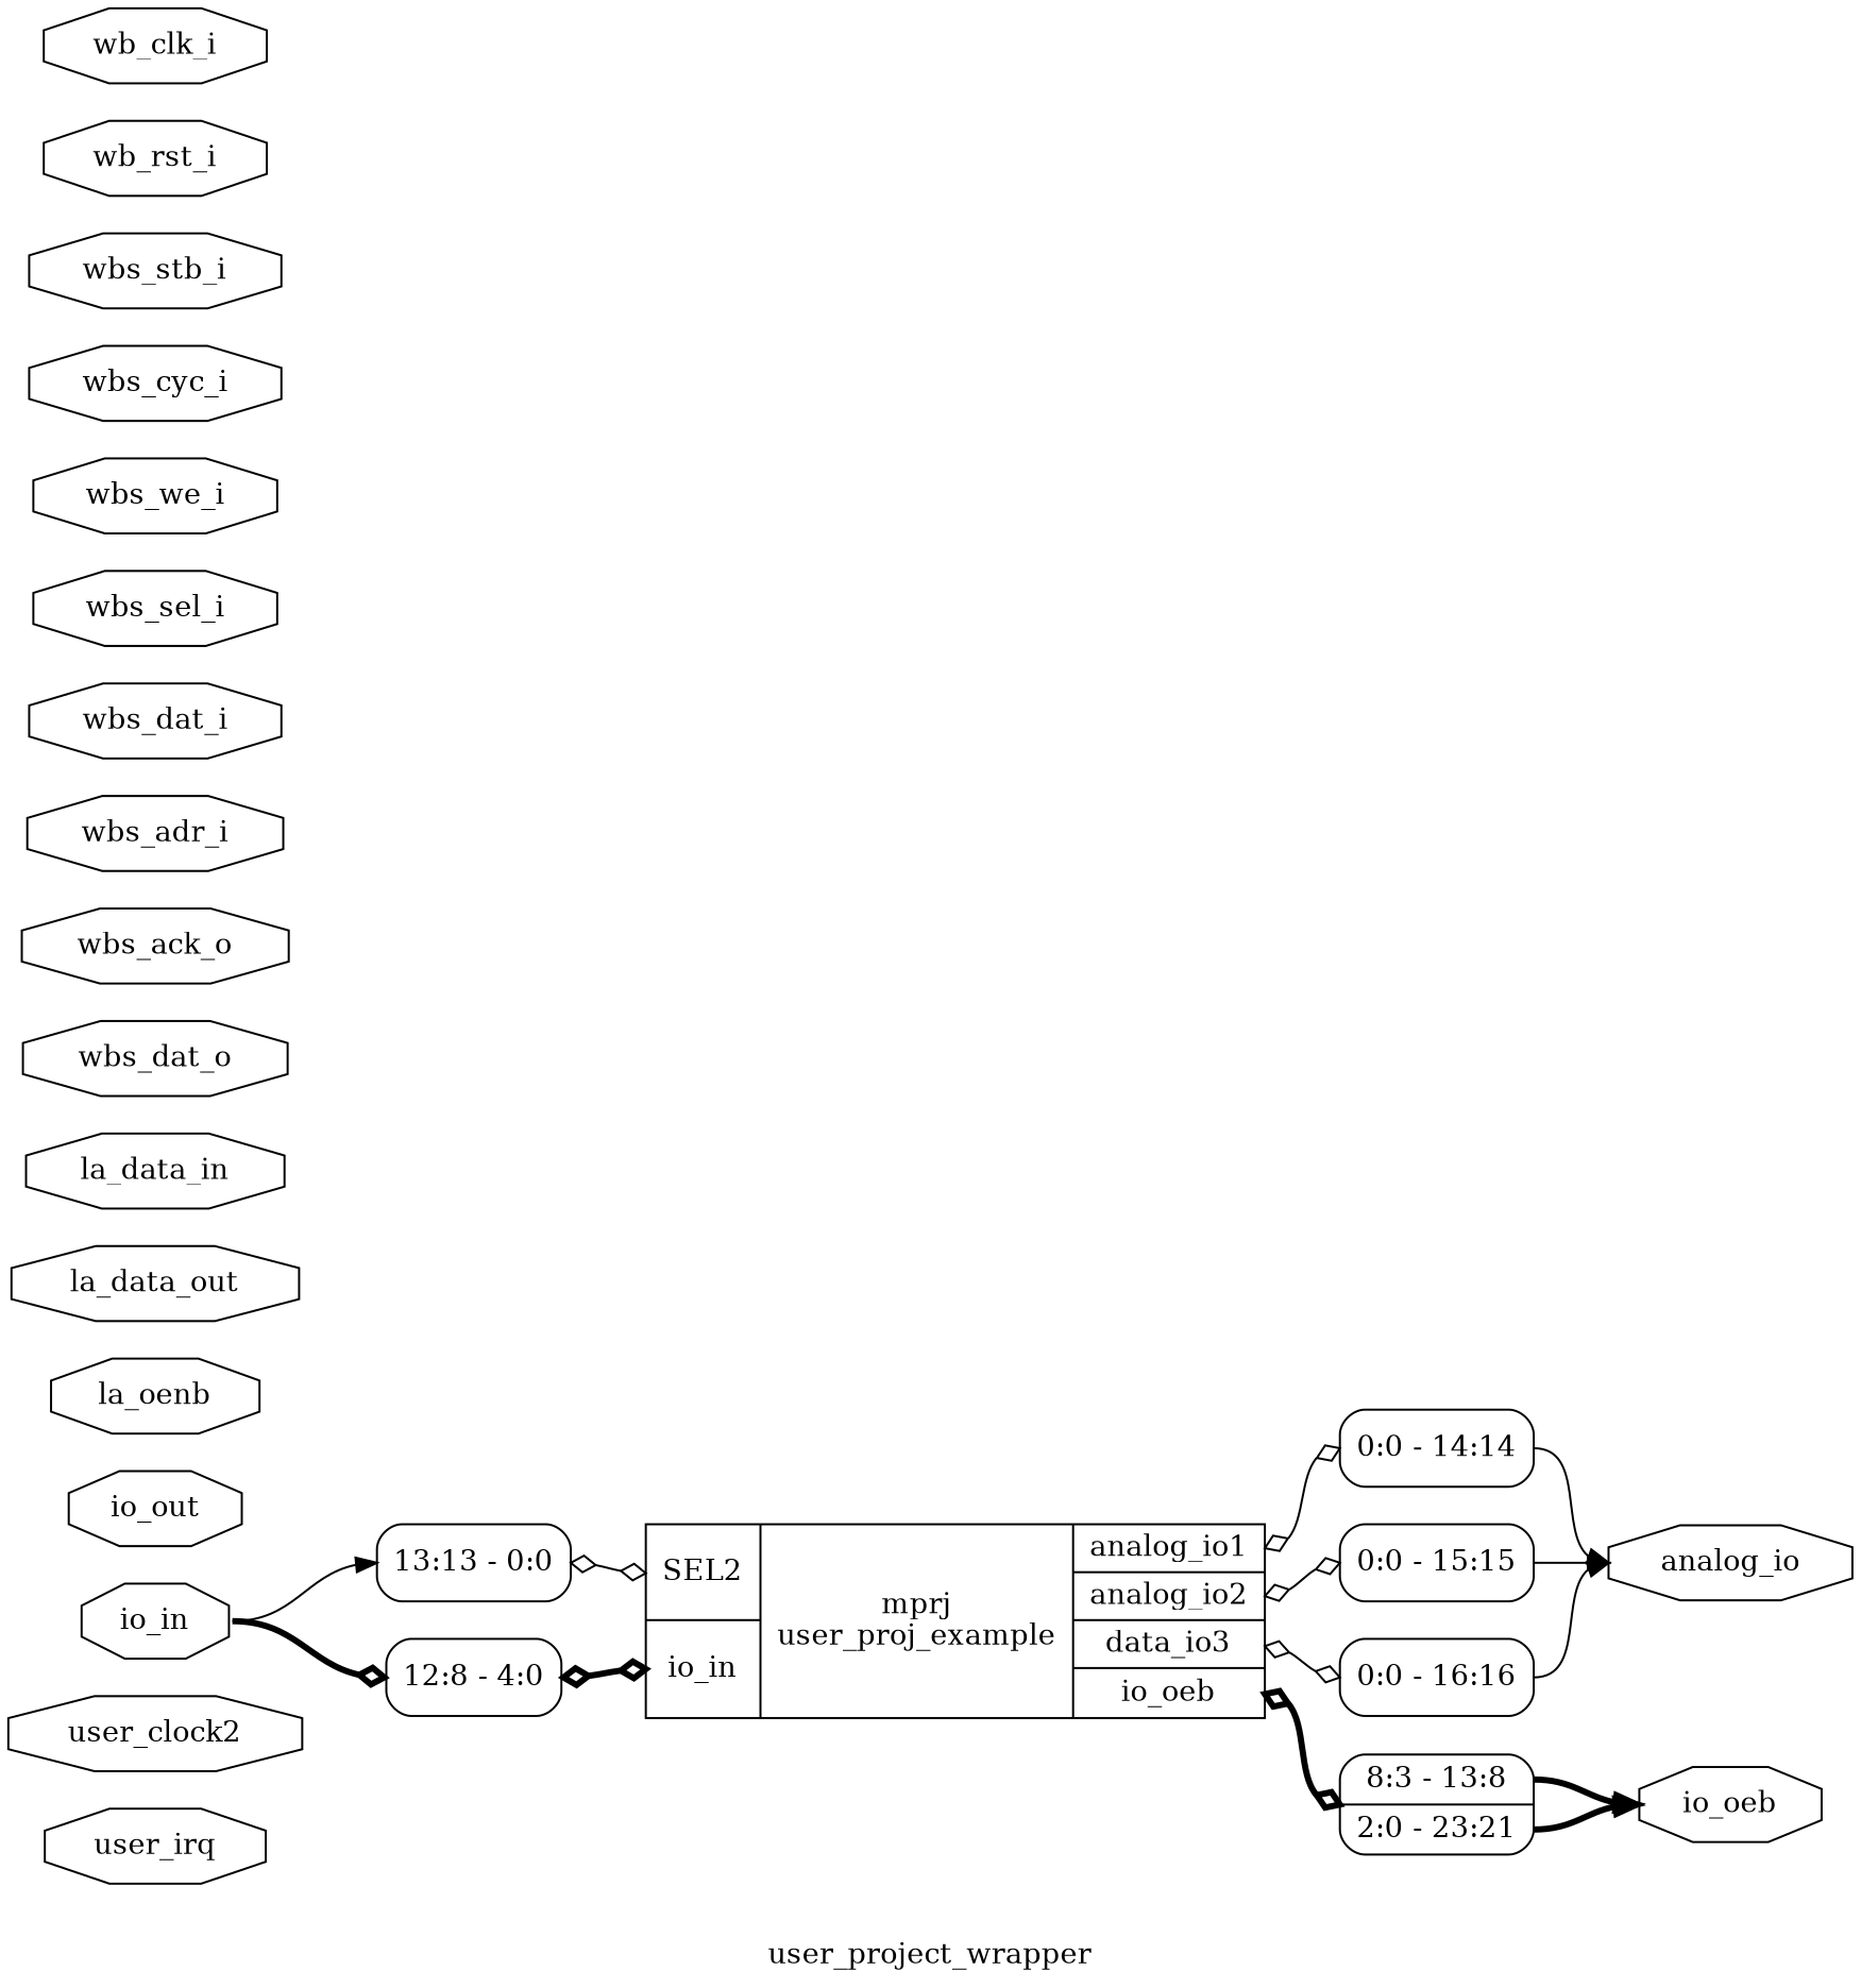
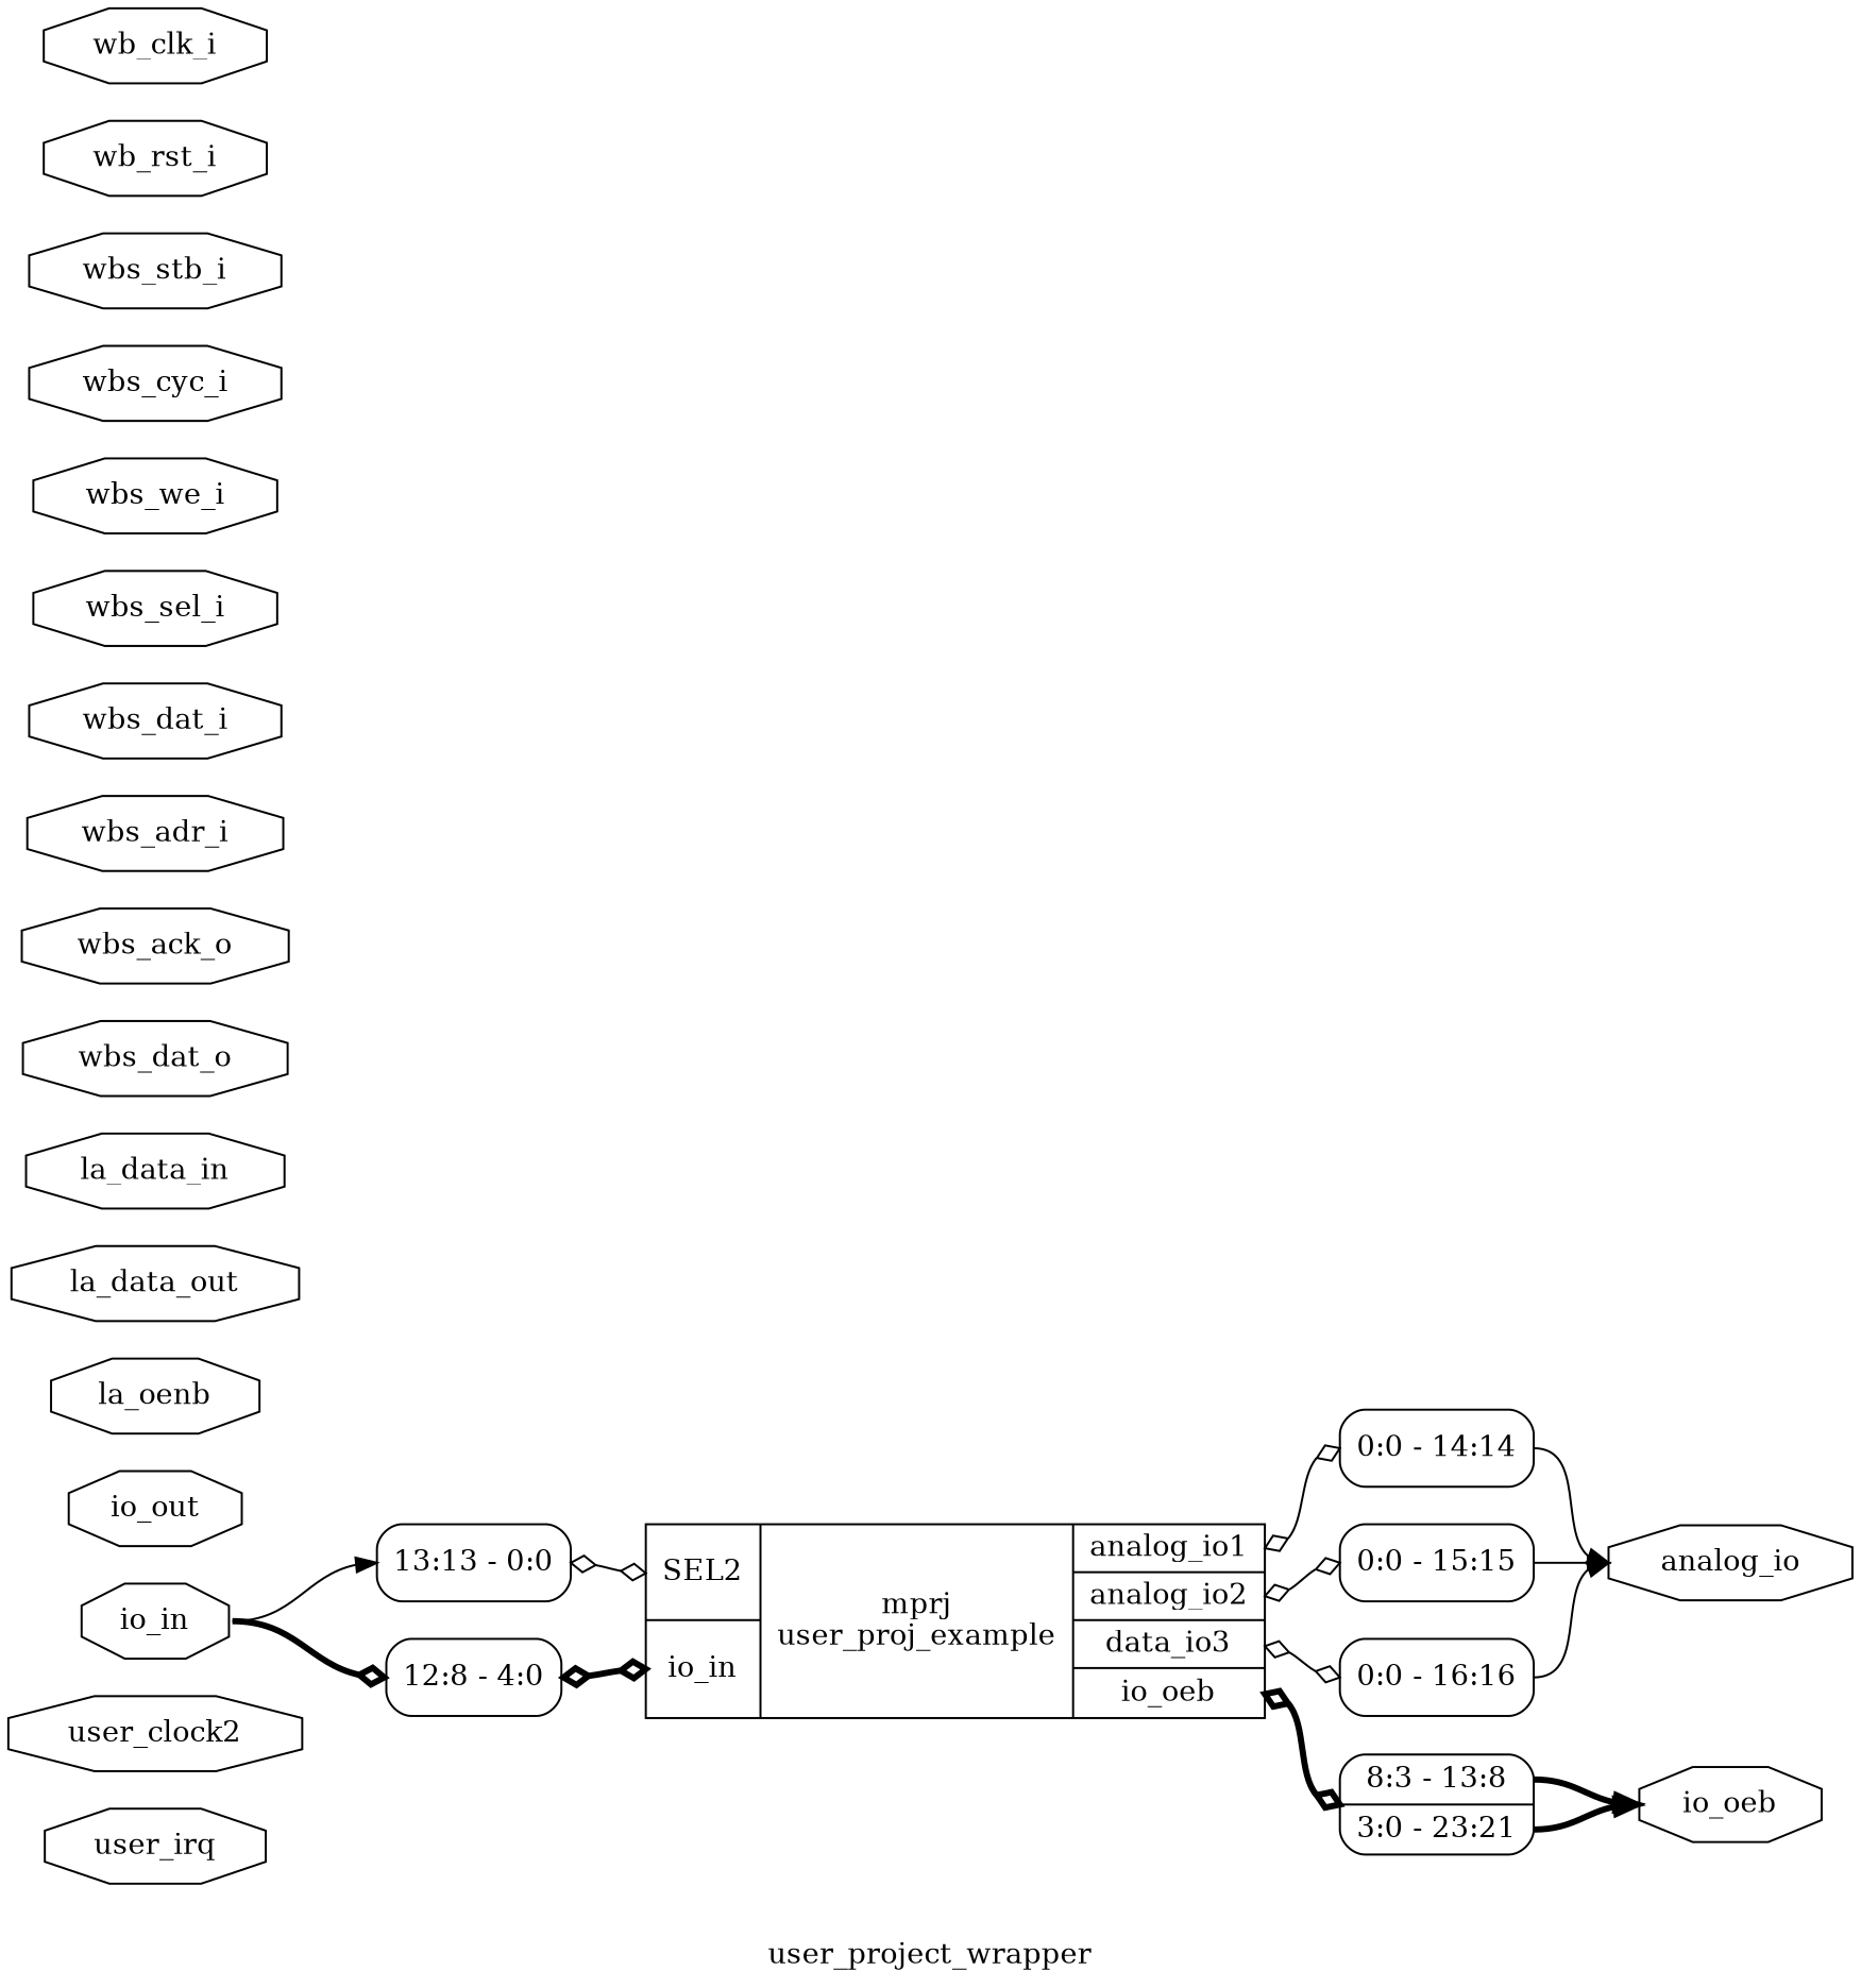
  digraph {
    label=user_project_wrapper
    rankdir=LR
    remincross=true
    node [color=black fontcolor=black shape=octagon]
    edge [color=black fontcolor=black headport=w tailport=e arrowhead=odiamond]
    n1 [label=user_irq]
    n2 [label=user_clock2]
    n3 [label=analog_io]
    n4 [label=io_oeb]
    n5 [label=io_out]
    n6 [label=io_in]
    n7 [label="<s0> 13:13 - 0:0 " shape=record style=rounded]
    n8 [label="<s0> 12:8 - 4:0 " shape=record style=rounded]
    n9 [label="{{<p20> SEL2|<p6> io_in}|mprj\nuser_proj_example|{<p21> analog_io1|<p22> analog_io2|<p23> data_io3|<p4> io_oeb}}" shape=record color="" fontcolor=""]
    n10 [label=la_oenb]
    n11 [label=la_data_out]
    n12 [label=la_data_in]
    n13 [label=wbs_dat_o]
    n14 [label=wbs_ack_o]
    n15 [label=wbs_adr_i]
    n16 [label=wbs_dat_i]
    n17 [label=wbs_sel_i]
    n18 [label=wbs_we_i]
    n19 [label=wbs_cyc_i]
    n20 [label=wbs_stb_i]
    n21 [label=wb_rst_i]
    n22 [label=wb_clk_i]
    n23 [label="<s0> 0:0 - 16:16 " shape=record style=rounded]
    n24 [label="<s0> 0:0 - 15:15 " shape=record style=rounded]
    n25 [label="<s0> 0:0 - 14:14 " shape=record style=rounded]
-   n26 [label="<s1> 8:3 - 13:8 |<s0> 2:0 - 23:21 " shape=record style=rounded]
+   n26 [label="<s1> 8:3 - 13:8 |<s0> 3:0 - 23:21 " shape=record style=rounded]
    n6 -> n7 [headport="s0:w" arrowhead=""]
    n6 -> n8 [headport="s0:w" style="setlinewidth(3)"]
    n7 -> n9 [arrowtail=odiamond dir=both headport="p20:w"]
    n8 -> n9 [arrowtail=odiamond dir=both headport="p6:w" style="setlinewidth(3)"]
    n9 -> n23 [arrowtail=odiamond dir=both tailport="p23:e"]
    n9 -> n24 [arrowtail=odiamond dir=both tailport="p22:e"]
    n9 -> n25 [arrowtail=odiamond dir=both tailport="p21:e"]
    n9 -> n26 [arrowtail=odiamond dir=both style="setlinewidth(3)" tailport="p4:e"]
    n23 -> n3 [tailport="s0:e" arrowhead=""]
    n24 -> n3 [tailport="s0:e" arrowhead=""]
    n25 -> n3 [tailport="s0:e" arrowhead=""]
    n26 -> n4 [style="setlinewidth(3)" tailport="s0:e" arrowhead=""]
    n26 -> n4 [style="setlinewidth(3)" tailport="s1:e" arrowhead=""]
  }
